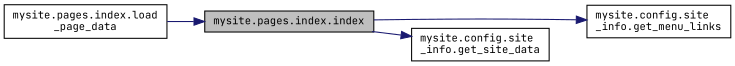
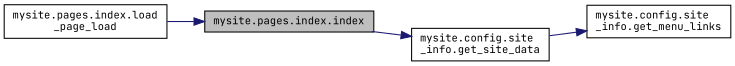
  digraph {
    fontname="JetBrains Mono"
    rankdir=LR
    node [color=black fillcolor=white fontname="JetBrains Mono" fontsize=10 shape=record style=filled]
    edge [color=midnightblue fontname="JetBrains Mono" fontsize=10 labelfontname=Helvetica labelfontsize=10 style=solid]
    n1 [fillcolor=grey75 fontcolor=black height=0.2 label="mysite.pages.index.index" width=0.4]
    n2 [height=0.2 label="mysite.config.site\l_info.get_menu_links" width=0.4]
    n3 [height=0.2 label="mysite.config.site\l_info.get_site_data" width=0.4]
-   n4 [height=0.2 label="mysite.pages.index.load\l_page_data" width=0.4]
-   n1 -> n2
+   n4 [height=0.2 label="mysite.pages.index.load\l_page_load" width=0.4]
+   n3 -> n2
    n1 -> n3
    n4 -> n1
  }
